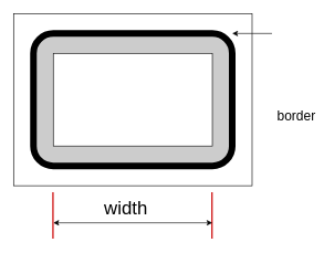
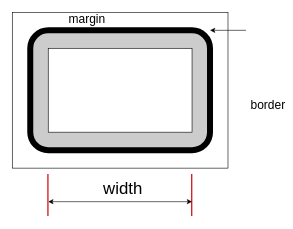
  <mxCell id="0" />
  <mxCell id="1" parent="0" />
  <mxCell id="2" value="" style="rounded=0;whiteSpace=wrap;html=1;strokeWidth=1;fillColor=none;" parent="1" vertex="1"><mxGeometry x="20" y="20" width="360" height="260" as="geometry" /></mxCell>
  <mxCell id="3" value="" style="rounded=1;whiteSpace=wrap;html=1;strokeWidth=10;fillColor=#CCCCCC;" parent="1" vertex="1"><mxGeometry x="50" y="50" width="300" height="200" as="geometry" /></mxCell>
  <mxCell id="4" value="" style="rounded=0;whiteSpace=wrap;html=1;strokeWidth=1;" parent="1" vertex="1"><mxGeometry x="80" y="80" width="240" height="140" as="geometry" /></mxCell>
+ <mxCell id="5" value="margin&lt;br style=&quot;font-size: 20px;&quot;&gt;" style="text;html=1;strokeColor=none;fillColor=none;align=center;verticalAlign=middle;whiteSpace=wrap;rounded=0;fontSize=20;" parent="1" vertex="1"><mxGeometry x="125" y="22" width="40" height="18" as="geometry" /></mxCell>
  <mxCell id="6" value="" style="endArrow=none;html=1;fontSize=24;startArrow=classic;startFill=1;endFill=0;" parent="1" edge="1"><mxGeometry width="50" height="50" relative="1" as="geometry"><mxPoint x="350" y="50" as="sourcePoint" /><mxPoint x="410" y="50" as="targetPoint" /></mxGeometry></mxCell>
  <mxCell id="7" value="border&lt;br style=&quot;font-size: 20px;&quot;&gt;" style="text;html=1;strokeColor=none;fillColor=none;align=center;verticalAlign=middle;whiteSpace=wrap;rounded=0;fontSize=20;" parent="1" vertex="1"><mxGeometry x="427" y="165" width="40" height="18" as="geometry" /></mxCell>
- <mxCell id="8" value="width" style="text;html=1;resizable=0;points=[];autosize=1;align=left;verticalAlign=top;spacingTop=-4;fontSize=28;" parent="1" vertex="1"><mxGeometry x="155" y="294" width="80" height="40" as="geometry" /></mxCell>
+ <mxCell id="8" value="width" style="text;html=1;resizable=0;points=[];autosize=1;align=left;verticalAlign=top;spacingTop=-4;fontSize=28;" parent="1" vertex="1"><mxGeometry x="170" y="294" width="80" height="40" as="geometry" /></mxCell>
  <mxCell id="9" value="" style="endArrow=none;html=1;fontSize=28;strokeWidth=2;strokeColor=#CC0000;" parent="1" edge="1"><mxGeometry width="50" height="50" relative="1" as="geometry"><mxPoint x="79.5" y="360" as="sourcePoint" /><mxPoint x="79.5" y="290" as="targetPoint" /></mxGeometry></mxCell>
  <mxCell id="10" value="" style="endArrow=none;html=1;fontSize=28;strokeWidth=2;strokeColor=#CC0000;" parent="1" edge="1"><mxGeometry width="50" height="50" relative="1" as="geometry"><mxPoint x="319.5" y="360" as="sourcePoint" /><mxPoint x="319.5" y="290" as="targetPoint" /></mxGeometry></mxCell>
  <mxCell id="11" value="" style="endArrow=classic;startArrow=classic;html=1;fontSize=28;" parent="1" edge="1"><mxGeometry width="50" height="50" relative="1" as="geometry"><mxPoint x="80" y="336" as="sourcePoint" /><mxPoint x="320" y="336" as="targetPoint" /></mxGeometry></mxCell>
